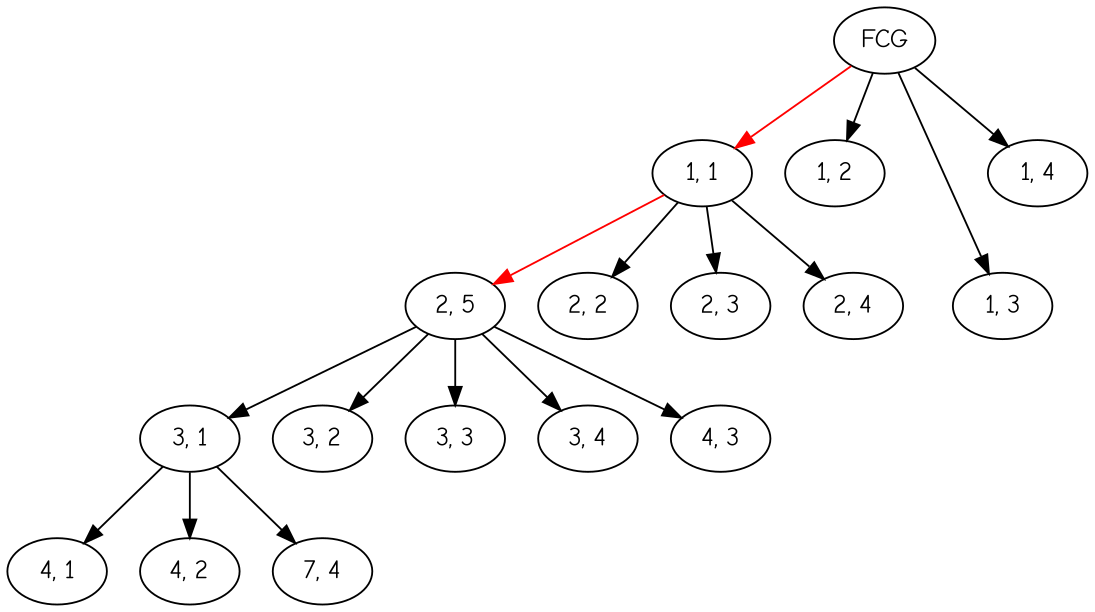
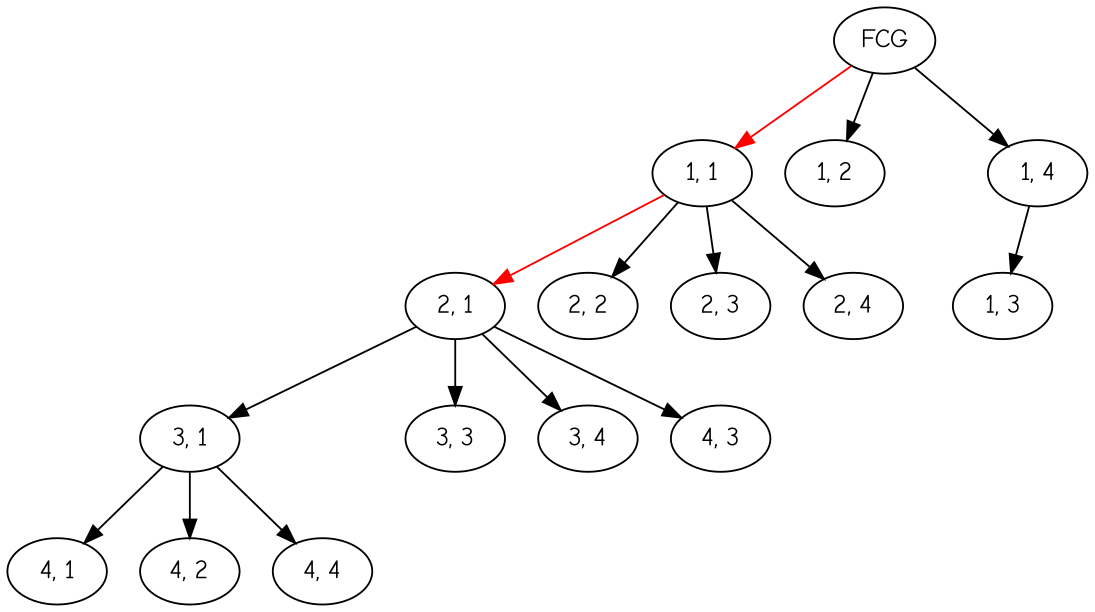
  digraph {
    fontname="Comic Neue"
    node [fontname="Comic Neue"]
    edge [color=black fontname="Comic Neue"]
    FCG
    "1, 1"
    "1, 2"
    "1, 3"
    "1, 4"
-   "2, 1" [label="2, 5"]
+   "2, 1"
    "2, 2"
    "2, 3"
    "2, 4"
    "3, 1"
-   "3, 2"
    "3, 3"
    "3, 4"
    "4, 3"
    "4, 1"
    "4, 2"
-   "4, 4" [label="7, 4"]
+   "4, 4"
    FCG -> "1, 1" [color=red]
    FCG -> "1, 2"
-   FCG -> "1, 3"
+   "1, 4" -> "1, 3"
    FCG -> "1, 4"
    "1, 1" -> "2, 1" [color=red]
    "1, 1" -> "2, 2"
    "1, 1" -> "2, 3"
    "1, 1" -> "2, 4"
    "2, 1" -> "3, 1"
-   "2, 1" -> "3, 2"
    "2, 1" -> "3, 3"
    "2, 1" -> "3, 4"
    "2, 1" -> "4, 3"
    "3, 1" -> "4, 1"
    "3, 1" -> "4, 2"
    "3, 1" -> "4, 4"
  }
